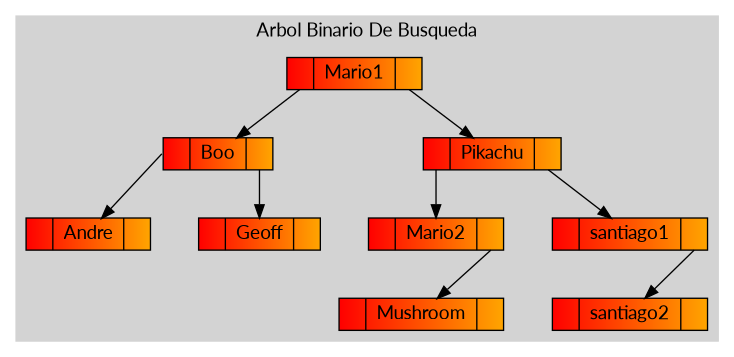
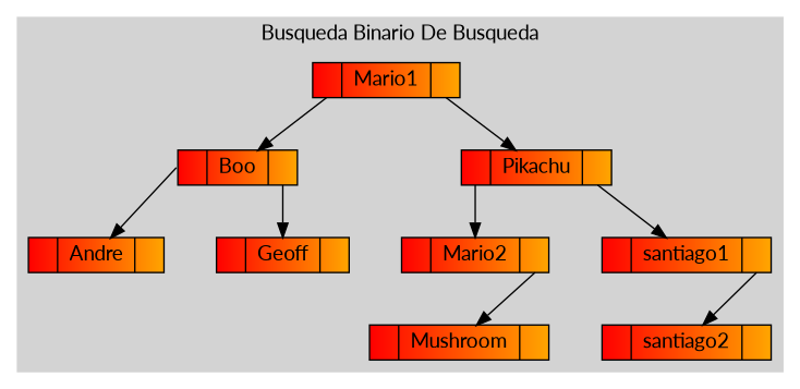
  digraph {
    nodesep=0.5
    rankdir=TB
    splines=compound
    fontname=Lato
    node [fillcolor="red:orange" shape=record style=filled fontname=Lato]
    edge [tailport=derecha fontname=Lato]
    n1 [height=0.2 label="<izquierda>|Andre|<derecha>" width=0.7]
    n2 [height=0.2 label="<izquierda>|Boo|<derecha>" width=0.7]
    n3 [height=0.2 label="<izquierda>|Geoff|<derecha>" width=0.7]
    n4 [height=0.2 label="<izquierda>|Mario1|<derecha>" width=0.7]
    n5 [height=0.2 label="<izquierda>|Pikachu|<derecha>" width=0.7]
    n6 [height=0.2 label="<izquierda>|Mario2|<derecha>" width=0.7]
    n7 [height=0.2 label="<izquierda>|Mushroom|<derecha>" width=0.7]
    n8 [height=0.2 label="<izquierda>|santiago1|<derecha>" width=0.7]
    n9 [height=0.2 label="<izquierda>|santiago2|<derecha>" width=0.7]
    subgraph cluster_1 {
      color=lightgrey
-     label="Arbol Binario De Busqueda"
+     label="Busqueda Binario De Busqueda"
      labelloc=t
      style=filled
      n1
      n2
      n3
      n4
      n5
      n6
      n7
      n8
      n9
    }
    n2 -> n1 [tailport=izquierda]
    n2 -> n3
    n4 -> n2 [tailport=izquierda]
    n4 -> n5
    n5 -> n6 [tailport=izquierda]
    n5 -> n8
    n6 -> n7
    n8 -> n9
  }
